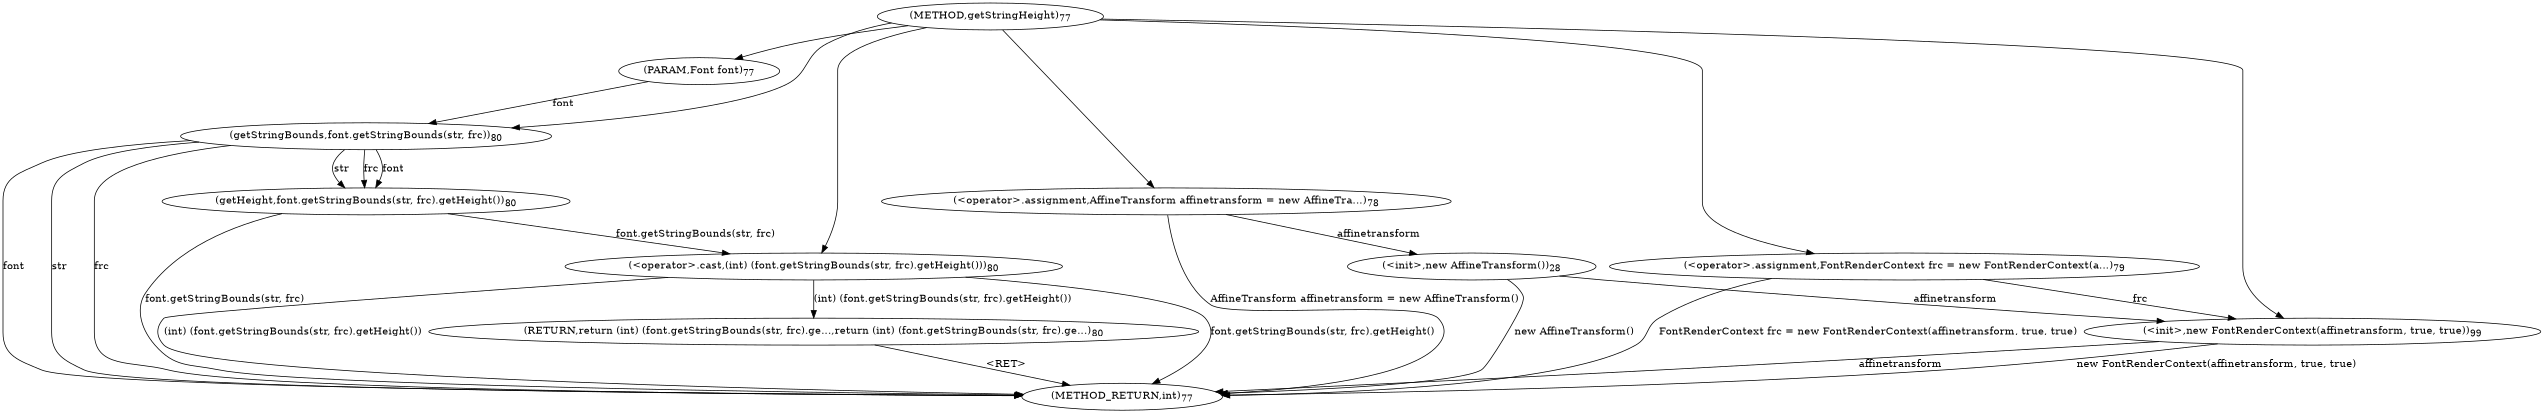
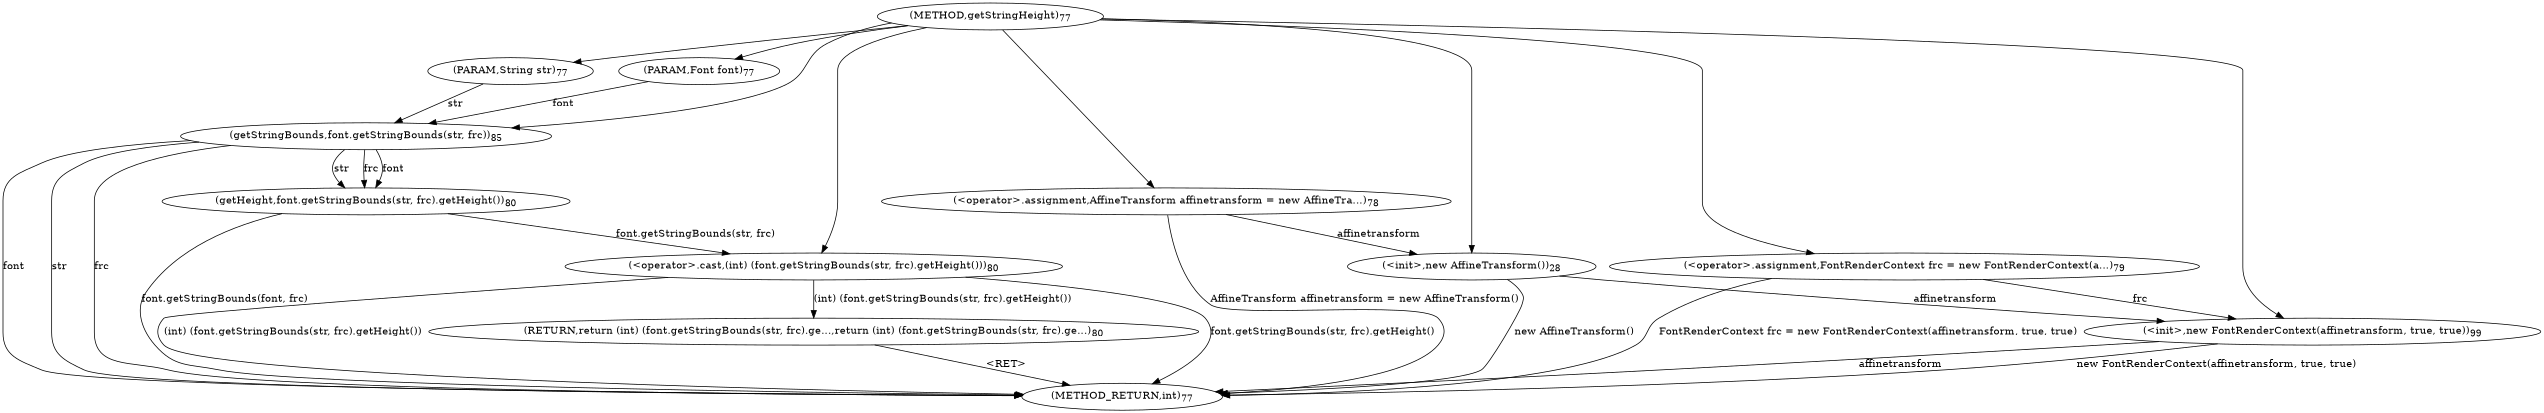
  digraph {
    n1 [label=<(METHOD,getStringHeight)<SUB>77</SUB>>]
    n2 [label=<(PARAM,Font font)<SUB>77</SUB>>]
+   n3 [label=<(PARAM,String str)<SUB>77</SUB>>]
    n4 [label=<(&lt;operator&gt;.assignment,AffineTransform affinetransform = new AffineTra...)<SUB>78</SUB>>]
    n5 [label=<(&lt;init&gt;,new AffineTransform())<SUB>28</SUB>>]
    n6 [label=<(&lt;operator&gt;.assignment,FontRenderContext frc = new FontRenderContext(a...)<SUB>79</SUB>>]
    n7 [label=<(&lt;init&gt;,new FontRenderContext(affinetransform, true, true))<SUB>99</SUB>>]
    n8 [label=<(&lt;operator&gt;.cast,(int) (font.getStringBounds(str, frc).getHeight()))<SUB>80</SUB>>]
-   n9 [label=<(getStringBounds,font.getStringBounds(str, frc))<SUB>80</SUB>>]
+   n9 [label=<(getStringBounds,font.getStringBounds(str, frc))<SUB>85</SUB>>]
    n10 [label=<(METHOD_RETURN,int)<SUB>77</SUB>>]
    n11 [label=<(RETURN,return (int) (font.getStringBounds(str, frc).ge...,return (int) (font.getStringBounds(str, frc).ge...)<SUB>80</SUB>>]
    n12 [label=<(getHeight,font.getStringBounds(str, frc).getHeight())<SUB>80</SUB>>]
    n1 -> n2
+   n1 -> n3
    n1 -> n4
+   n1 -> n5
    n1 -> n6
    n1 -> n7
    n1 -> n8
    n1 -> n9
    n2 -> n9 [label=font]
+   n3 -> n9 [label=str]
    n4 -> n5 [label=affinetransform]
    n4 -> n10 [label="AffineTransform affinetransform = new AffineTransform()"]
    n5 -> n7 [label=affinetransform]
    n5 -> n10 [label="new AffineTransform()"]
    n6 -> n7 [label=frc]
    n6 -> n10 [label="FontRenderContext frc = new FontRenderContext(affinetransform, true, true)"]
    n7 -> n10 [label=affinetransform]
    n7 -> n10 [label="new FontRenderContext(affinetransform, true, true)"]
    n8 -> n10 [label="font.getStringBounds(str, frc).getHeight()"]
    n8 -> n10 [label="(int) (font.getStringBounds(str, frc).getHeight())"]
    n8 -> n11 [label="(int) (font.getStringBounds(str, frc).getHeight())"]
    n9 -> n10 [label=font]
    n9 -> n10 [label=str]
    n9 -> n10 [label=frc]
    n9 -> n12 [label=font]
    n9 -> n12 [label=str]
    n9 -> n12 [label=frc]
    n11 -> n10 [label="&lt;RET&gt;"]
    n12 -> n8 [label="font.getStringBounds(str, frc)"]
-   n12 -> n10 [label="font.getStringBounds(str, frc)"]
+   n12 -> n10 [label="font.getStringBounds(font, frc)"]
  }
